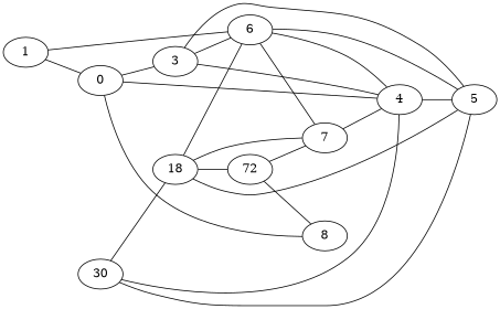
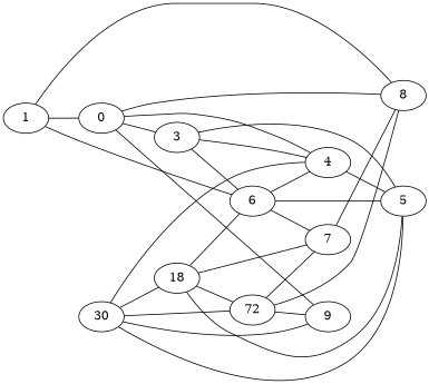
  graph {
    rankdir=LR
    n1 [label=0]
    1
    6
    8
    3
    4
+   9
    7
    5
    n10 [label=30]
    n11 [label=18]
    n12 [label=72]
    n1 -- 8
    n1 -- 3
    n1 -- 4
+   n1 -- 9
    1 -- n1
    1 -- 6
+   1 -- 8
    6 -- 4
    6 -- 7
    3 -- 6
    3 -- 4
    3 -- 5
    4 -- 5
-   7 -- 4
+   7 -- 8
    5 -- 6
    n10 -- 4
+   n10 -- 9
    n10 -- 5
    n10 -- n11
    n11 -- 6
    n11 -- 7
    n11 -- 5
    n11 -- n12
    n12 -- 8
+   n12 -- 9
    n12 -- 7
+   n12 -- n10
  }
